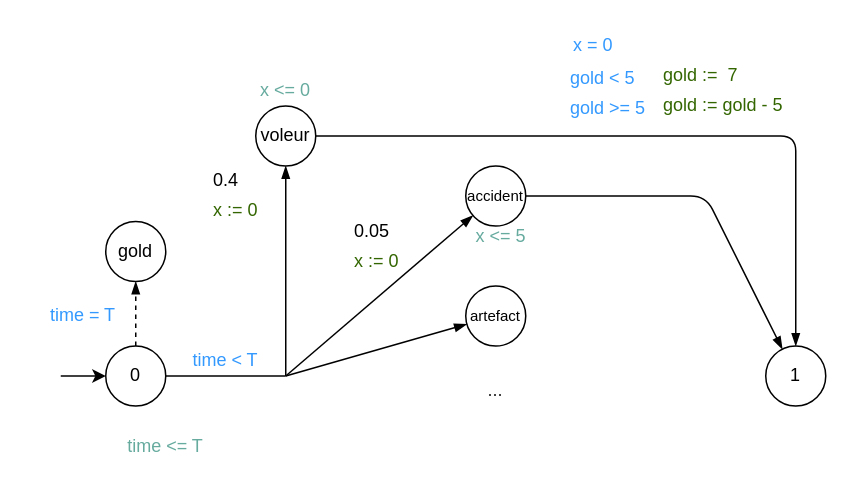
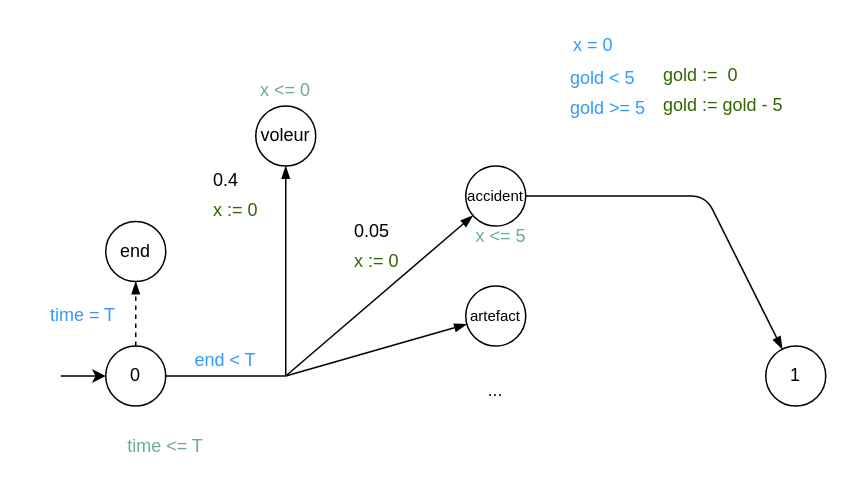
  <mxCell id="0" />
  <mxCell id="1" parent="0" />
  <mxCell id="2" style="edgeStyle=orthogonalEdgeStyle;rounded=0;orthogonalLoop=1;jettySize=auto;html=1;dashed=1;endArrow=blockThin;endFill=1;fontColor=#336600;" parent="1" source="3" target="22" edge="1"><mxGeometry relative="1" as="geometry"><Array as="points"><mxPoint x="90" y="190" /><mxPoint x="90" y="190" /></Array></mxGeometry></mxCell>
  <mxCell id="3" value="0" style="ellipse;whiteSpace=wrap;html=1;aspect=fixed;" parent="1" vertex="1"><mxGeometry x="70" y="230" width="40" height="40" as="geometry" /></mxCell>
  <mxCell id="4" value="" style="endArrow=classic;html=1;fontSize=8;" parent="1" target="3" edge="1"><mxGeometry width="50" height="50" relative="1" as="geometry"><mxPoint x="40" y="250" as="sourcePoint" /><mxPoint x="0" y="260" as="targetPoint" /></mxGeometry></mxCell>
  <mxCell id="5" value="" style="endArrow=none;html=1;" parent="1" source="3" edge="1"><mxGeometry width="50" height="50" relative="1" as="geometry"><mxPoint x="180" y="330" as="sourcePoint" /><mxPoint x="190" y="250" as="targetPoint" /></mxGeometry></mxCell>
  <mxCell id="6" value="" style="endArrow=blockThin;html=1;endFill=1;" parent="1" target="9" edge="1"><mxGeometry width="50" height="50" relative="1" as="geometry"><mxPoint x="190" y="250" as="sourcePoint" /><mxPoint x="210" y="190" as="targetPoint" /></mxGeometry></mxCell>
  <mxCell id="7" value="" style="endArrow=blockThin;html=1;endFill=1;" parent="1" target="10" edge="1"><mxGeometry width="50" height="50" relative="1" as="geometry"><mxPoint x="190" y="250" as="sourcePoint" /><mxPoint x="230" y="200" as="targetPoint" /></mxGeometry></mxCell>
  <mxCell id="8" value="" style="endArrow=blockThin;html=1;endFill=1;" parent="1" target="11" edge="1"><mxGeometry width="50" height="50" relative="1" as="geometry"><mxPoint x="190" y="250" as="sourcePoint" /><mxPoint x="250" y="230" as="targetPoint" /></mxGeometry></mxCell>
  <mxCell id="9" value="voleur" style="ellipse;whiteSpace=wrap;html=1;aspect=fixed;" parent="1" vertex="1"><mxGeometry x="170" y="70" width="40" height="40" as="geometry" /></mxCell>
  <mxCell id="10" value="accident" style="ellipse;whiteSpace=wrap;html=1;aspect=fixed;fontSize=10;" parent="1" vertex="1"><mxGeometry x="310" y="110" width="40" height="40" as="geometry" /></mxCell>
  <mxCell id="11" value="artefact" style="ellipse;whiteSpace=wrap;html=1;aspect=fixed;fontSize=10;" parent="1" vertex="1"><mxGeometry x="310" y="190" width="40" height="40" as="geometry" /></mxCell>
  <mxCell id="12" value="0.4" style="text;html=1;strokeColor=none;fillColor=none;align=left;verticalAlign=middle;whiteSpace=wrap;rounded=0;" parent="1" vertex="1"><mxGeometry x="140" y="110" width="40" height="20" as="geometry" /></mxCell>
  <mxCell id="13" value="0.05" style="text;html=1;strokeColor=none;fillColor=none;align=left;verticalAlign=middle;whiteSpace=wrap;rounded=0;" parent="1" vertex="1"><mxGeometry x="234" y="144" width="40" height="20" as="geometry" /></mxCell>
- <mxCell id="14" value="time &amp;lt; T" style="text;html=1;strokeColor=none;fillColor=none;align=center;verticalAlign=middle;whiteSpace=wrap;rounded=0;fontColor=#3399FF;" parent="1" vertex="1"><mxGeometry x="125" y="230" width="50" height="20" as="geometry" /></mxCell>
+ <mxCell id="14" value="end &amp;lt; T" style="text;html=1;strokeColor=none;fillColor=none;align=center;verticalAlign=middle;whiteSpace=wrap;rounded=0;fontColor=#3399FF;" parent="1" vertex="1"><mxGeometry x="125" y="230" width="50" height="20" as="geometry" /></mxCell>
  <mxCell id="15" value="1" style="ellipse;whiteSpace=wrap;html=1;aspect=fixed;" parent="1" vertex="1"><mxGeometry x="510" y="230" width="40" height="40" as="geometry" /></mxCell>
- <mxCell id="16" value="" style="endArrow=blockThin;html=1;endFill=1;" parent="1" source="9" target="15" edge="1"><mxGeometry width="50" height="50" relative="1" as="geometry"><mxPoint x="200" y="260" as="sourcePoint" /><mxPoint x="217.519" y="119.846" as="targetPoint" /><Array as="points"><mxPoint x="530" y="90" /></Array></mxGeometry></mxCell>
  <mxCell id="17" value="gold := gold - 5" style="text;html=1;strokeColor=none;fillColor=none;align=left;verticalAlign=middle;whiteSpace=wrap;rounded=0;fontColor=#336600;" parent="1" vertex="1"><mxGeometry x="440" y="60" width="88" height="20" as="geometry" /></mxCell>
  <mxCell id="18" value="x = 0" style="text;html=1;strokeColor=none;fillColor=none;align=left;verticalAlign=middle;whiteSpace=wrap;rounded=0;fontColor=#3399FF;" parent="1" vertex="1"><mxGeometry x="380" y="20" width="40" height="20" as="geometry" /></mxCell>
  <mxCell id="19" value="" style="endArrow=blockThin;html=1;endFill=1;" parent="1" source="10" target="15" edge="1"><mxGeometry width="50" height="50" relative="1" as="geometry"><mxPoint x="357.146" y="369.704" as="sourcePoint" /><mxPoint x="522.85" y="270.29" as="targetPoint" /><Array as="points"><mxPoint x="470" y="130" /></Array></mxGeometry></mxCell>
  <mxCell id="20" value="x := 0" style="text;html=1;strokeColor=none;fillColor=none;align=left;verticalAlign=middle;whiteSpace=wrap;rounded=0;labelBackgroundColor=none;fontColor=#336600;" parent="1" vertex="1"><mxGeometry x="234" y="164" width="38" height="20" as="geometry" /></mxCell>
  <mxCell id="21" value="x &amp;lt;= 5" style="text;html=1;strokeColor=none;fillColor=none;align=left;verticalAlign=middle;whiteSpace=wrap;rounded=0;fontColor=#67AB9F;" parent="1" vertex="1"><mxGeometry x="315" y="147" width="70" height="20" as="geometry" /></mxCell>
- <mxCell id="22" value="gold" style="ellipse;whiteSpace=wrap;html=1;aspect=fixed;" parent="1" vertex="1"><mxGeometry x="70" y="147" width="40" height="40" as="geometry" /></mxCell>
+ <mxCell id="22" value="end" style="ellipse;whiteSpace=wrap;html=1;aspect=fixed;" parent="1" vertex="1"><mxGeometry x="70" y="147" width="40" height="40" as="geometry" /></mxCell>
  <mxCell id="23" value="time &amp;lt;= T" style="text;html=1;strokeColor=none;fillColor=none;align=center;verticalAlign=middle;whiteSpace=wrap;rounded=0;fontColor=#67AB9F;" parent="1" vertex="1"><mxGeometry x="75" y="287" width="70" height="20" as="geometry" /></mxCell>
  <mxCell id="24" value="time = T" style="text;html=1;strokeColor=none;fillColor=none;align=center;verticalAlign=middle;whiteSpace=wrap;rounded=0;fontColor=#3399FF;" parent="1" vertex="1"><mxGeometry x="20" y="200" width="70" height="20" as="geometry" /></mxCell>
  <mxCell id="25" value="x := 0" style="text;html=1;strokeColor=none;fillColor=none;align=left;verticalAlign=middle;whiteSpace=wrap;rounded=0;labelBackgroundColor=none;fontColor=#336600;" parent="1" vertex="1"><mxGeometry x="140" y="130" width="60" height="20" as="geometry" /></mxCell>
  <mxCell id="26" value="x &amp;lt;= 0" style="text;html=1;strokeColor=none;fillColor=none;align=center;verticalAlign=middle;whiteSpace=wrap;rounded=0;fontColor=#67AB9F;" parent="1" vertex="1"><mxGeometry x="155" y="50" width="70" height="20" as="geometry" /></mxCell>
  <mxCell id="27" value="&lt;font color=&quot;#3399ff&quot;&gt;gold &amp;gt;= 5&lt;/font&gt;" style="text;html=1;strokeColor=none;fillColor=none;align=left;verticalAlign=middle;whiteSpace=wrap;rounded=0;fontColor=#336600;" parent="1" vertex="1"><mxGeometry x="378" y="62" width="60" height="20" as="geometry" /></mxCell>
- <mxCell id="28" value="gold :=&amp;nbsp; 7" style="text;html=1;strokeColor=none;fillColor=none;align=left;verticalAlign=middle;whiteSpace=wrap;rounded=0;fontColor=#336600;" parent="1" vertex="1"><mxGeometry x="440" y="40" width="87" height="20" as="geometry" /></mxCell>
+ <mxCell id="28" value="gold :=&amp;nbsp; 0" style="text;html=1;strokeColor=none;fillColor=none;align=left;verticalAlign=middle;whiteSpace=wrap;rounded=0;fontColor=#336600;" parent="1" vertex="1"><mxGeometry x="440" y="40" width="87" height="20" as="geometry" /></mxCell>
  <mxCell id="29" value="&lt;font color=&quot;#3399ff&quot;&gt;gold &amp;lt; 5&lt;/font&gt;" style="text;html=1;strokeColor=none;fillColor=none;align=left;verticalAlign=middle;whiteSpace=wrap;rounded=0;fontColor=#336600;" parent="1" vertex="1"><mxGeometry x="378" y="42" width="60" height="20" as="geometry" /></mxCell>
  <mxCell id="30" style="edgeStyle=orthogonalEdgeStyle;rounded=0;orthogonalLoop=1;jettySize=auto;html=1;exitX=0.5;exitY=1;exitDx=0;exitDy=0;dashed=1;endArrow=blockThin;endFill=1;fontColor=#336600;" parent="1" edge="1"><mxGeometry relative="1" as="geometry"><mxPoint x="452.5" y="240" as="sourcePoint" /><mxPoint x="452.5" y="240" as="targetPoint" /></mxGeometry></mxCell>
  <mxCell id="31" value="..." style="text;html=1;strokeColor=none;fillColor=none;align=center;verticalAlign=middle;whiteSpace=wrap;rounded=0;fontColor=#242424;" parent="1" vertex="1"><mxGeometry x="310" y="250" width="40" height="20" as="geometry" /></mxCell>
